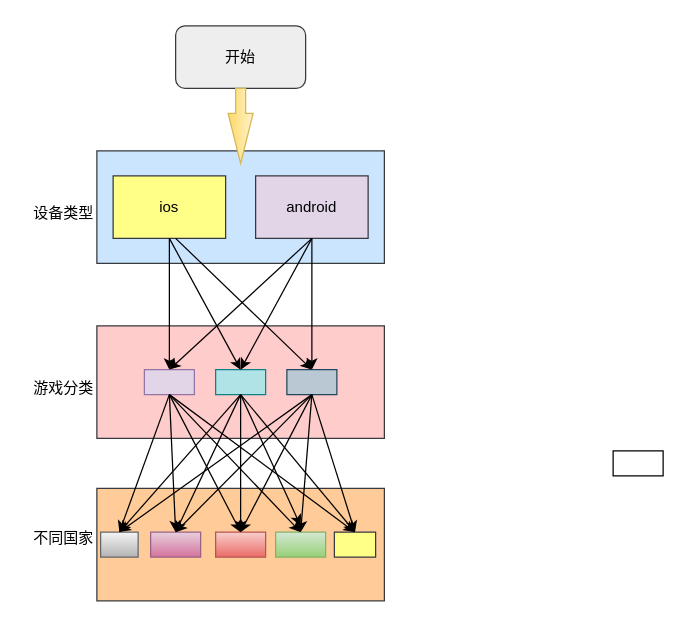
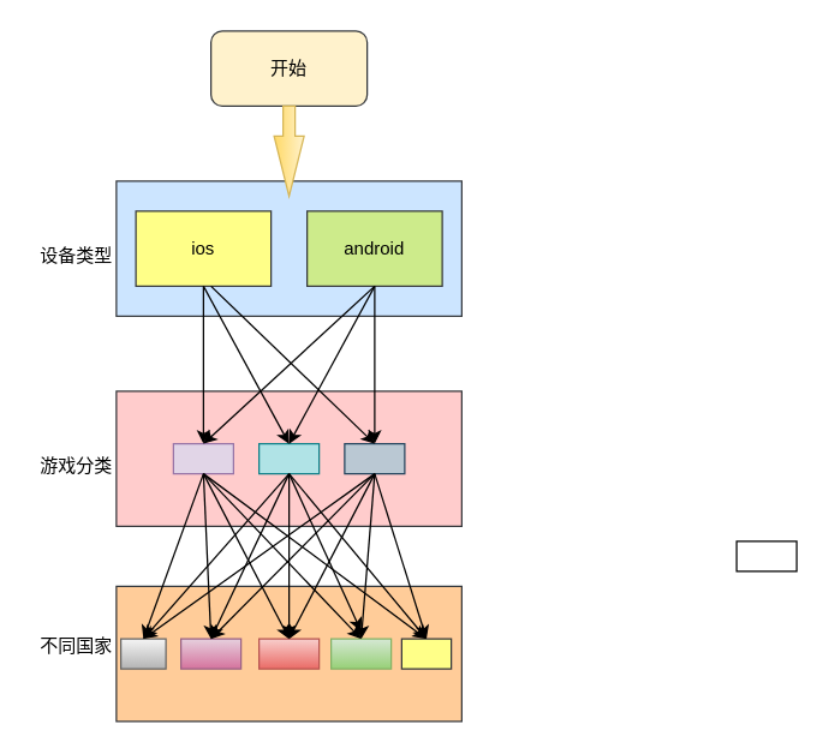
  <mxCell id="0" />
  <mxCell id="1" parent="0" />
- <mxCell id="2" value="开始" style="rounded=1;whiteSpace=wrap;html=1;fillColor=#eeeeee;strokeColor=#36393d;" vertex="1" parent="1"><mxGeometry x="140" y="20" width="104" height="50" as="geometry" /></mxCell>
+ <mxCell id="2" value="开始" style="rounded=1;whiteSpace=wrap;html=1;fillColor=#fff2cc;strokeColor=#36393d;" vertex="1" parent="1"><mxGeometry x="140" y="20" width="104" height="50" as="geometry" /></mxCell>
  <mxCell id="3" value="" style="rounded=0;whiteSpace=wrap;html=1;fillColor=#cce5ff;strokeColor=#36393d;" vertex="1" parent="1"><mxGeometry x="77" y="120" width="230" height="90" as="geometry" /></mxCell>
  <mxCell id="4" value="" style="rounded=0;whiteSpace=wrap;html=1;fillColor=#ffcccc;strokeColor=#36393d;" vertex="1" parent="1"><mxGeometry x="77" y="260" width="230" height="90" as="geometry" /></mxCell>
  <mxCell id="5" value="ios" style="rounded=0;whiteSpace=wrap;html=1;fillColor=#ffff88;strokeColor=#36393d;" vertex="1" parent="1"><mxGeometry x="90" y="140" width="90" height="50" as="geometry" /></mxCell>
- <mxCell id="6" value="android" style="rounded=0;whiteSpace=wrap;html=1;fillColor=#e1d5e7;strokeColor=#36393d;" vertex="1" parent="1"><mxGeometry x="204" y="140" width="90" height="50" as="geometry" /></mxCell>
+ <mxCell id="6" value="android" style="rounded=0;whiteSpace=wrap;html=1;fillColor=#cdeb8b;strokeColor=#36393d;" vertex="1" parent="1"><mxGeometry x="204" y="140" width="90" height="50" as="geometry" /></mxCell>
  <mxCell id="7" value="" style="rounded=0;whiteSpace=wrap;html=1;fillColor=#ffcc99;strokeColor=#36393d;" vertex="1" parent="1"><mxGeometry x="77" y="390" width="230" height="90" as="geometry" /></mxCell>
  <mxCell id="8" value="" style="rounded=0;whiteSpace=wrap;html=1;fillColor=#b0e3e6;strokeColor=#0e8088;" vertex="1" parent="1"><mxGeometry x="172" y="295" width="40" height="20" as="geometry" /></mxCell>
  <mxCell id="9" value="" style="rounded=0;whiteSpace=wrap;html=1;fillColor=#e1d5e7;strokeColor=#9673a6;" vertex="1" parent="1"><mxGeometry x="115" y="295" width="40" height="20" as="geometry" /></mxCell>
  <mxCell id="10" value="" style="rounded=0;whiteSpace=wrap;html=1;fillColor=#bac8d3;strokeColor=#23445d;" vertex="1" parent="1"><mxGeometry x="229" y="295" width="40" height="20" as="geometry" /></mxCell>
  <mxCell id="11" value="" style="rounded=0;whiteSpace=wrap;html=1;fillColor=#d5e8d4;gradientColor=#97d077;strokeColor=#82b366;" vertex="1" parent="1"><mxGeometry x="220" y="425" width="40" height="20" as="geometry" /></mxCell>
  <mxCell id="12" value="" style="rounded=0;whiteSpace=wrap;html=1;fillColor=#ffff88;strokeColor=#36393d;" vertex="1" parent="1"><mxGeometry x="267" y="425" width="33" height="20" as="geometry" /></mxCell>
  <mxCell id="13" value="" style="rounded=0;whiteSpace=wrap;html=1;fillColor=#f5f5f5;gradientColor=#b3b3b3;strokeColor=#666666;" vertex="1" parent="1"><mxGeometry x="80" y="425" width="30" height="20" as="geometry" /></mxCell>
  <mxCell id="14" value="" style="rounded=0;whiteSpace=wrap;html=1;fillColor=#e6d0de;gradientColor=#d5739d;strokeColor=#996185;" vertex="1" parent="1"><mxGeometry x="120" y="425" width="40" height="20" as="geometry" /></mxCell>
  <mxCell id="15" value="" style="rounded=0;whiteSpace=wrap;html=1;fillColor=#f8cecc;gradientColor=#ea6b66;strokeColor=#b85450;" vertex="1" parent="1"><mxGeometry x="172" y="425" width="40" height="20" as="geometry" /></mxCell>
  <mxCell id="16" value="" style="rounded=0;whiteSpace=wrap;html=1;" vertex="1" parent="1"><mxGeometry x="490" y="360" width="40" height="20" as="geometry" /></mxCell>
  <mxCell id="17" value="" style="html=1;shadow=0;dashed=0;align=center;verticalAlign=middle;shape=mxgraph.arrows2.arrow;dy=0.6;dx=40;direction=south;notch=0;fillColor=#fff2cc;gradientColor=#ffd966;strokeColor=#d6b656;" vertex="1" parent="1"><mxGeometry x="182" y="70" width="20" height="60" as="geometry" /></mxCell>
  <mxCell id="18" value="" style="endArrow=classic;html=1;rounded=0;exitX=0.5;exitY=1;exitDx=0;exitDy=0;entryX=0.5;entryY=0;entryDx=0;entryDy=0;" edge="1" parent="1" source="5" target="9"><mxGeometry width="50" height="50" relative="1" as="geometry"><mxPoint x="50" y="430" as="sourcePoint" /><mxPoint x="100" y="380" as="targetPoint" /></mxGeometry></mxCell>
  <mxCell id="19" value="" style="endArrow=classic;html=1;rounded=0;entryX=0.5;entryY=0;entryDx=0;entryDy=0;exitX=0.5;exitY=1;exitDx=0;exitDy=0;" edge="1" parent="1" source="5" target="8"><mxGeometry width="50" height="50" relative="1" as="geometry"><mxPoint x="-100" y="320" as="sourcePoint" /><mxPoint x="-50" y="270" as="targetPoint" /></mxGeometry></mxCell>
  <mxCell id="20" value="" style="endArrow=classic;html=1;rounded=0;entryX=0.5;entryY=0;entryDx=0;entryDy=0;" edge="1" parent="1" target="10"><mxGeometry width="50" height="50" relative="1" as="geometry"><mxPoint x="140" y="190" as="sourcePoint" /><mxPoint x="-30" y="240" as="targetPoint" /></mxGeometry></mxCell>
  <mxCell id="21" value="" style="endArrow=classic;html=1;rounded=0;entryX=0.5;entryY=0;entryDx=0;entryDy=0;exitX=0.5;exitY=1;exitDx=0;exitDy=0;" edge="1" parent="1" source="6" target="9"><mxGeometry width="50" height="50" relative="1" as="geometry"><mxPoint x="-80" y="230" as="sourcePoint" /><mxPoint x="-30" y="180" as="targetPoint" /></mxGeometry></mxCell>
  <mxCell id="22" value="" style="endArrow=classic;html=1;rounded=0;entryX=0.5;entryY=0;entryDx=0;entryDy=0;exitX=0.5;exitY=1;exitDx=0;exitDy=0;" edge="1" parent="1" source="6" target="8"><mxGeometry width="50" height="50" relative="1" as="geometry"><mxPoint x="-10" y="210" as="sourcePoint" /><mxPoint x="40" y="160" as="targetPoint" /></mxGeometry></mxCell>
  <mxCell id="23" value="" style="endArrow=classic;html=1;rounded=0;entryX=0.5;entryY=0;entryDx=0;entryDy=0;" edge="1" parent="1" target="10"><mxGeometry width="50" height="50" relative="1" as="geometry"><mxPoint x="249" y="190" as="sourcePoint" /><mxPoint x="-30" y="160" as="targetPoint" /></mxGeometry></mxCell>
  <mxCell id="24" value="" style="endArrow=classic;html=1;rounded=0;entryX=0.5;entryY=0;entryDx=0;entryDy=0;exitX=0.5;exitY=1;exitDx=0;exitDy=0;" edge="1" parent="1" source="9" target="13"><mxGeometry width="50" height="50" relative="1" as="geometry"><mxPoint x="-60" y="360" as="sourcePoint" /><mxPoint x="-10" y="310" as="targetPoint" /></mxGeometry></mxCell>
  <mxCell id="25" value="" style="endArrow=classic;html=1;rounded=0;entryX=0.5;entryY=0;entryDx=0;entryDy=0;exitX=0.5;exitY=1;exitDx=0;exitDy=0;" edge="1" parent="1" source="9" target="15"><mxGeometry width="50" height="50" relative="1" as="geometry"><mxPoint x="-50" y="200" as="sourcePoint" /><mxPoint x="0" y="150" as="targetPoint" /></mxGeometry></mxCell>
  <mxCell id="26" value="" style="endArrow=classic;html=1;rounded=0;entryX=0.5;entryY=0;entryDx=0;entryDy=0;exitX=0.5;exitY=1;exitDx=0;exitDy=0;" edge="1" parent="1" source="9" target="14"><mxGeometry width="50" height="50" relative="1" as="geometry"><mxPoint x="140" y="320" as="sourcePoint" /><mxPoint x="-80" y="230" as="targetPoint" /><Array as="points" /></mxGeometry></mxCell>
  <mxCell id="27" value="" style="endArrow=classic;html=1;rounded=0;entryX=0.5;entryY=0;entryDx=0;entryDy=0;exitX=0.5;exitY=1;exitDx=0;exitDy=0;" edge="1" parent="1" source="9" target="11"><mxGeometry width="50" height="50" relative="1" as="geometry"><mxPoint x="140" y="320" as="sourcePoint" /><mxPoint x="-100" y="140" as="targetPoint" /></mxGeometry></mxCell>
  <mxCell id="28" value="" style="endArrow=classic;html=1;rounded=0;entryX=0.5;entryY=0;entryDx=0;entryDy=0;exitX=0.5;exitY=1;exitDx=0;exitDy=0;" edge="1" parent="1" source="9" target="12"><mxGeometry width="50" height="50" relative="1" as="geometry"><mxPoint x="140" y="320" as="sourcePoint" /><mxPoint x="430" y="230" as="targetPoint" /></mxGeometry></mxCell>
  <mxCell id="29" value="" style="endArrow=classic;html=1;rounded=0;entryX=0.5;entryY=0;entryDx=0;entryDy=0;exitX=0.5;exitY=1;exitDx=0;exitDy=0;" edge="1" parent="1" source="8" target="13"><mxGeometry width="50" height="50" relative="1" as="geometry"><mxPoint x="-60" y="290" as="sourcePoint" /><mxPoint x="-10" y="240" as="targetPoint" /></mxGeometry></mxCell>
  <mxCell id="30" value="" style="endArrow=classic;html=1;rounded=0;entryX=0.5;entryY=0;entryDx=0;entryDy=0;exitX=0.5;exitY=1;exitDx=0;exitDy=0;" edge="1" parent="1" source="8" target="14"><mxGeometry width="50" height="50" relative="1" as="geometry"><mxPoint x="-20" y="200" as="sourcePoint" /><mxPoint x="30" y="150" as="targetPoint" /></mxGeometry></mxCell>
  <mxCell id="31" value="" style="endArrow=classic;html=1;rounded=0;entryX=0.5;entryY=0;entryDx=0;entryDy=0;exitX=0.5;exitY=1;exitDx=0;exitDy=0;" edge="1" parent="1" source="8" target="15"><mxGeometry width="50" height="50" relative="1" as="geometry"><mxPoint x="-80" y="190" as="sourcePoint" /><mxPoint x="-30" y="140" as="targetPoint" /></mxGeometry></mxCell>
  <mxCell id="32" value="" style="endArrow=classic;html=1;rounded=0;exitX=0.5;exitY=1;exitDx=0;exitDy=0;" edge="1" parent="1" source="8"><mxGeometry width="50" height="50" relative="1" as="geometry"><mxPoint x="-130" y="180" as="sourcePoint" /><mxPoint x="240" y="420" as="targetPoint" /></mxGeometry></mxCell>
  <mxCell id="33" value="" style="endArrow=classic;html=1;rounded=0;entryX=0.5;entryY=0;entryDx=0;entryDy=0;exitX=0.5;exitY=1;exitDx=0;exitDy=0;" edge="1" parent="1" source="8" target="12"><mxGeometry width="50" height="50" relative="1" as="geometry"><mxPoint x="190" y="320" as="sourcePoint" /><mxPoint x="-140" y="120" as="targetPoint" /></mxGeometry></mxCell>
  <mxCell id="34" value="设备类型" style="text;html=1;align=center;verticalAlign=middle;resizable=0;points=[];autosize=1;strokeColor=none;fillColor=none;" vertex="1" parent="1"><mxGeometry x="20" y="160" width="60" height="20" as="geometry" /></mxCell>
  <mxCell id="35" value="游戏分类" style="text;html=1;align=center;verticalAlign=middle;resizable=0;points=[];autosize=1;strokeColor=none;fillColor=none;" vertex="1" parent="1"><mxGeometry x="20" y="300" width="60" height="20" as="geometry" /></mxCell>
  <mxCell id="36" value="不同国家" style="text;html=1;align=center;verticalAlign=middle;resizable=0;points=[];autosize=1;strokeColor=none;fillColor=none;" vertex="1" parent="1"><mxGeometry x="20" y="420" width="60" height="20" as="geometry" /></mxCell>
  <mxCell id="37" value="" style="endArrow=classic;html=1;rounded=0;entryX=0.5;entryY=0;entryDx=0;entryDy=0;exitX=0.5;exitY=1;exitDx=0;exitDy=0;" edge="1" parent="1" source="10" target="14"><mxGeometry width="50" height="50" relative="1" as="geometry"><mxPoint x="-140" y="290" as="sourcePoint" /><mxPoint x="-90" y="240" as="targetPoint" /></mxGeometry></mxCell>
  <mxCell id="38" value="" style="endArrow=classic;html=1;rounded=0;entryX=0.5;entryY=0;entryDx=0;entryDy=0;exitX=0.5;exitY=1;exitDx=0;exitDy=0;" edge="1" parent="1" source="10" target="15"><mxGeometry width="50" height="50" relative="1" as="geometry"><mxPoint x="-110" y="190" as="sourcePoint" /><mxPoint x="-60" y="140" as="targetPoint" /></mxGeometry></mxCell>
  <mxCell id="39" value="" style="endArrow=classic;html=1;rounded=0;entryX=0.5;entryY=0;entryDx=0;entryDy=0;exitX=0.5;exitY=1;exitDx=0;exitDy=0;" edge="1" parent="1" source="10" target="11"><mxGeometry width="50" height="50" relative="1" as="geometry"><mxPoint x="-150" y="140" as="sourcePoint" /><mxPoint x="-100" y="90" as="targetPoint" /></mxGeometry></mxCell>
  <mxCell id="40" value="" style="endArrow=classic;html=1;rounded=0;entryX=0.5;entryY=0;entryDx=0;entryDy=0;exitX=0.5;exitY=1;exitDx=0;exitDy=0;" edge="1" parent="1" source="10" target="12"><mxGeometry width="50" height="50" relative="1" as="geometry"><mxPoint x="-190" y="90" as="sourcePoint" /><mxPoint x="-140" y="40" as="targetPoint" /></mxGeometry></mxCell>
  <mxCell id="41" value="" style="endArrow=classic;html=1;rounded=0;entryX=0.5;entryY=0;entryDx=0;entryDy=0;exitX=0.5;exitY=1;exitDx=0;exitDy=0;" edge="1" parent="1" source="10" target="13"><mxGeometry width="50" height="50" relative="1" as="geometry"><mxPoint x="-110" y="410" as="sourcePoint" /><mxPoint x="-60" y="360" as="targetPoint" /></mxGeometry></mxCell>
